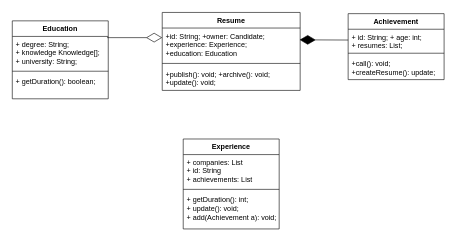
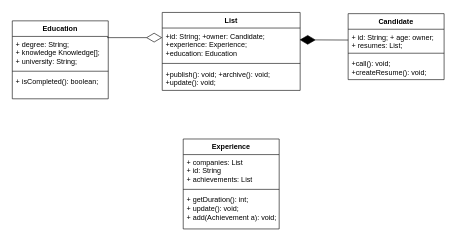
  <mxCell id="0" />
  <mxCell id="1" parent="0" />
- <mxCell id="2" value="Resume" style="swimlane;fontStyle=1;align=center;verticalAlign=top;childLayout=stackLayout;horizontal=1;startSize=26;horizontalStack=0;resizeParent=1;resizeParentMax=0;resizeLast=0;collapsible=1;marginBottom=0;whiteSpace=wrap;html=1;" parent="1" vertex="1"><mxGeometry x="270" y="20" width="230" height="130" as="geometry" /></mxCell>
+ <mxCell id="2" value="List" style="swimlane;fontStyle=1;align=center;verticalAlign=top;childLayout=stackLayout;horizontal=1;startSize=26;horizontalStack=0;resizeParent=1;resizeParentMax=0;resizeLast=0;collapsible=1;marginBottom=0;whiteSpace=wrap;html=1;" parent="1" vertex="1"><mxGeometry x="270" y="20" width="230" height="130" as="geometry" /></mxCell>
  <mxCell id="3" value="&lt;div&gt;+id: String; +owner: Candidate;&amp;nbsp;&lt;/div&gt;&lt;div&gt;+experience: Experience;&amp;nbsp;&lt;/div&gt;&lt;div&gt;+education: Education&lt;/div&gt;" style="text;strokeColor=none;fillColor=none;align=left;verticalAlign=top;spacingLeft=4;spacingRight=4;overflow=hidden;rotatable=0;points=[[0,0.5],[1,0.5]];portConstraint=eastwest;whiteSpace=wrap;html=1;" parent="2" vertex="1"><mxGeometry y="26" width="230" height="54" as="geometry" /></mxCell>
  <mxCell id="4" value="" style="line;strokeWidth=1;fillColor=none;align=left;verticalAlign=middle;spacingTop=-1;spacingLeft=3;spacingRight=3;rotatable=0;labelPosition=right;points=[];portConstraint=eastwest;strokeColor=inherit;" parent="2" vertex="1"><mxGeometry y="80" width="230" height="10" as="geometry" /></mxCell>
  <mxCell id="5" value="+publish(): void; +archive(): void; +update(): void;&amp;nbsp;" style="text;strokeColor=none;fillColor=none;align=left;verticalAlign=top;spacingLeft=4;spacingRight=4;overflow=hidden;rotatable=0;points=[[0,0.5],[1,0.5]];portConstraint=eastwest;whiteSpace=wrap;html=1;" parent="2" vertex="1"><mxGeometry y="90" width="230" height="40" as="geometry" /></mxCell>
  <mxCell id="6" value="Education" style="swimlane;fontStyle=1;align=center;verticalAlign=top;childLayout=stackLayout;horizontal=1;startSize=26;horizontalStack=0;resizeParent=1;resizeParentMax=0;resizeLast=0;collapsible=1;marginBottom=0;whiteSpace=wrap;html=1;" parent="1" vertex="1"><mxGeometry x="20" y="34" width="160" height="130" as="geometry" /></mxCell>
  <mxCell id="7" value="&lt;div&gt;+ degree: String;&amp;nbsp;&lt;/div&gt;&lt;div&gt;+ knowledge Knowledge[];&lt;/div&gt;&lt;div&gt;+ university: String;&lt;/div&gt;" style="text;strokeColor=none;fillColor=none;align=left;verticalAlign=top;spacingLeft=4;spacingRight=4;overflow=hidden;rotatable=0;points=[[0,0.5],[1,0.5]];portConstraint=eastwest;whiteSpace=wrap;html=1;" parent="6" vertex="1"><mxGeometry y="26" width="160" height="54" as="geometry" /></mxCell>
  <mxCell id="8" value="" style="line;strokeWidth=1;fillColor=none;align=left;verticalAlign=middle;spacingTop=-1;spacingLeft=3;spacingRight=3;rotatable=0;labelPosition=right;points=[];portConstraint=eastwest;strokeColor=inherit;" parent="6" vertex="1"><mxGeometry y="80" width="160" height="8" as="geometry" /></mxCell>
- <mxCell id="9" value="&lt;div&gt;+ getDuration(): boolean;&lt;/div&gt;" style="text;strokeColor=none;fillColor=none;align=left;verticalAlign=top;spacingLeft=4;spacingRight=4;overflow=hidden;rotatable=0;points=[[0,0.5],[1,0.5]];portConstraint=eastwest;whiteSpace=wrap;html=1;" parent="6" vertex="1"><mxGeometry y="88" width="160" height="42" as="geometry" /></mxCell>
+ <mxCell id="9" value="&lt;div&gt;+ isCompleted(): boolean;&lt;/div&gt;" style="text;strokeColor=none;fillColor=none;align=left;verticalAlign=top;spacingLeft=4;spacingRight=4;overflow=hidden;rotatable=0;points=[[0,0.5],[1,0.5]];portConstraint=eastwest;whiteSpace=wrap;html=1;" parent="6" vertex="1"><mxGeometry y="88" width="160" height="42" as="geometry" /></mxCell>
  <mxCell id="10" value="Experience" style="swimlane;fontStyle=1;align=center;verticalAlign=top;childLayout=stackLayout;horizontal=1;startSize=26;horizontalStack=0;resizeParent=1;resizeParentMax=0;resizeLast=0;collapsible=1;marginBottom=0;whiteSpace=wrap;html=1;" parent="1" vertex="1"><mxGeometry x="305" y="231" width="160" height="150" as="geometry" /></mxCell>
  <mxCell id="11" value="&lt;div&gt;+ companies: List&lt;/div&gt;&lt;div&gt;+ id: String&lt;/div&gt;&lt;div&gt;+ achievements: List&lt;/div&gt;" style="text;strokeColor=none;fillColor=none;align=left;verticalAlign=top;spacingLeft=4;spacingRight=4;overflow=hidden;rotatable=0;points=[[0,0.5],[1,0.5]];portConstraint=eastwest;whiteSpace=wrap;html=1;" parent="10" vertex="1"><mxGeometry y="26" width="160" height="54" as="geometry" /></mxCell>
  <mxCell id="12" value="" style="line;strokeWidth=1;fillColor=none;align=left;verticalAlign=middle;spacingTop=-1;spacingLeft=3;spacingRight=3;rotatable=0;labelPosition=right;points=[];portConstraint=eastwest;strokeColor=inherit;" parent="10" vertex="1"><mxGeometry y="80" width="160" height="8" as="geometry" /></mxCell>
  <mxCell id="13" value="&lt;div&gt;+ getDuration(): int;&lt;/div&gt;&lt;div&gt;+ update(): void;&lt;/div&gt;&lt;div&gt;+ add(Achievement a): void;&lt;/div&gt;" style="text;strokeColor=none;fillColor=none;align=left;verticalAlign=top;spacingLeft=4;spacingRight=4;overflow=hidden;rotatable=0;points=[[0,0.5],[1,0.5]];portConstraint=eastwest;whiteSpace=wrap;html=1;" parent="10" vertex="1"><mxGeometry y="88" width="160" height="62" as="geometry" /></mxCell>
- <mxCell id="14" value="Achievement" style="swimlane;fontStyle=1;align=center;verticalAlign=top;childLayout=stackLayout;horizontal=1;startSize=26;horizontalStack=0;resizeParent=1;resizeParentMax=0;resizeLast=0;collapsible=1;marginBottom=0;whiteSpace=wrap;html=1;" parent="1" vertex="1"><mxGeometry x="580" y="22" width="160" height="110" as="geometry" /></mxCell>
- <mxCell id="15" value="&lt;div&gt;+ id: String; + age: int;&lt;/div&gt;&lt;div&gt;+ resumes: List;&lt;/div&gt;" style="text;strokeColor=none;fillColor=none;align=left;verticalAlign=top;spacingLeft=4;spacingRight=4;overflow=hidden;rotatable=0;points=[[0,0.5],[1,0.5]];portConstraint=eastwest;whiteSpace=wrap;html=1;" parent="14" vertex="1"><mxGeometry y="26" width="160" height="36" as="geometry" /></mxCell>
+ <mxCell id="14" value="Candidate" style="swimlane;fontStyle=1;align=center;verticalAlign=top;childLayout=stackLayout;horizontal=1;startSize=26;horizontalStack=0;resizeParent=1;resizeParentMax=0;resizeLast=0;collapsible=1;marginBottom=0;whiteSpace=wrap;html=1;" parent="1" vertex="1"><mxGeometry x="580" y="22" width="160" height="110" as="geometry" /></mxCell>
+ <mxCell id="15" value="&lt;div&gt;+ id: String; + age: owner;&lt;/div&gt;&lt;div&gt;+ resumes: List;&lt;/div&gt;" style="text;strokeColor=none;fillColor=none;align=left;verticalAlign=top;spacingLeft=4;spacingRight=4;overflow=hidden;rotatable=0;points=[[0,0.5],[1,0.5]];portConstraint=eastwest;whiteSpace=wrap;html=1;" parent="14" vertex="1"><mxGeometry y="26" width="160" height="36" as="geometry" /></mxCell>
  <mxCell id="16" value="" style="line;strokeWidth=1;fillColor=none;align=left;verticalAlign=middle;spacingTop=-1;spacingLeft=3;spacingRight=3;rotatable=0;labelPosition=right;points=[];portConstraint=eastwest;strokeColor=inherit;" parent="14" vertex="1"><mxGeometry y="62" width="160" height="8" as="geometry" /></mxCell>
- <mxCell id="17" value="&lt;div&gt;+call(): void;&amp;nbsp;&lt;/div&gt;&lt;div&gt;+createResume(): update;&lt;/div&gt;&lt;div&gt;&lt;br&gt;&lt;/div&gt;" style="text;strokeColor=none;fillColor=none;align=left;verticalAlign=top;spacingLeft=4;spacingRight=4;overflow=hidden;rotatable=0;points=[[0,0.5],[1,0.5]];portConstraint=eastwest;whiteSpace=wrap;html=1;" parent="14" vertex="1"><mxGeometry y="70" width="160" height="40" as="geometry" /></mxCell>
+ <mxCell id="17" value="&lt;div&gt;+call(): void;&amp;nbsp;&lt;/div&gt;&lt;div&gt;+createResume(): void;&lt;/div&gt;&lt;div&gt;&lt;br&gt;&lt;/div&gt;" style="text;strokeColor=none;fillColor=none;align=left;verticalAlign=top;spacingLeft=4;spacingRight=4;overflow=hidden;rotatable=0;points=[[0,0.5],[1,0.5]];portConstraint=eastwest;whiteSpace=wrap;html=1;" parent="14" vertex="1"><mxGeometry y="70" width="160" height="40" as="geometry" /></mxCell>
  <mxCell id="18" value="" style="endArrow=diamondThin;endFill=1;endSize=24;html=1;rounded=0;exitX=0;exitY=0.5;exitDx=0;exitDy=0;entryX=0.996;entryY=0.364;entryDx=0;entryDy=0;entryPerimeter=0;" parent="1" source="15" target="3" edge="1"><mxGeometry width="160" relative="1" as="geometry"><mxPoint x="350" y="221" as="sourcePoint" /><mxPoint x="540" y="131" as="targetPoint" /></mxGeometry></mxCell>
  <mxCell id="19" value="" style="endArrow=diamondThin;endFill=0;endSize=24;html=1;rounded=0;entryX=0;entryY=0.296;entryDx=0;entryDy=0;entryPerimeter=0;exitX=0.988;exitY=0.037;exitDx=0;exitDy=0;exitPerimeter=0;" edge="1" parent="1" source="7" target="3"><mxGeometry width="160" relative="1" as="geometry"><mxPoint x="220" y="81" as="sourcePoint" /><mxPoint x="510" y="181" as="targetPoint" /></mxGeometry></mxCell>
